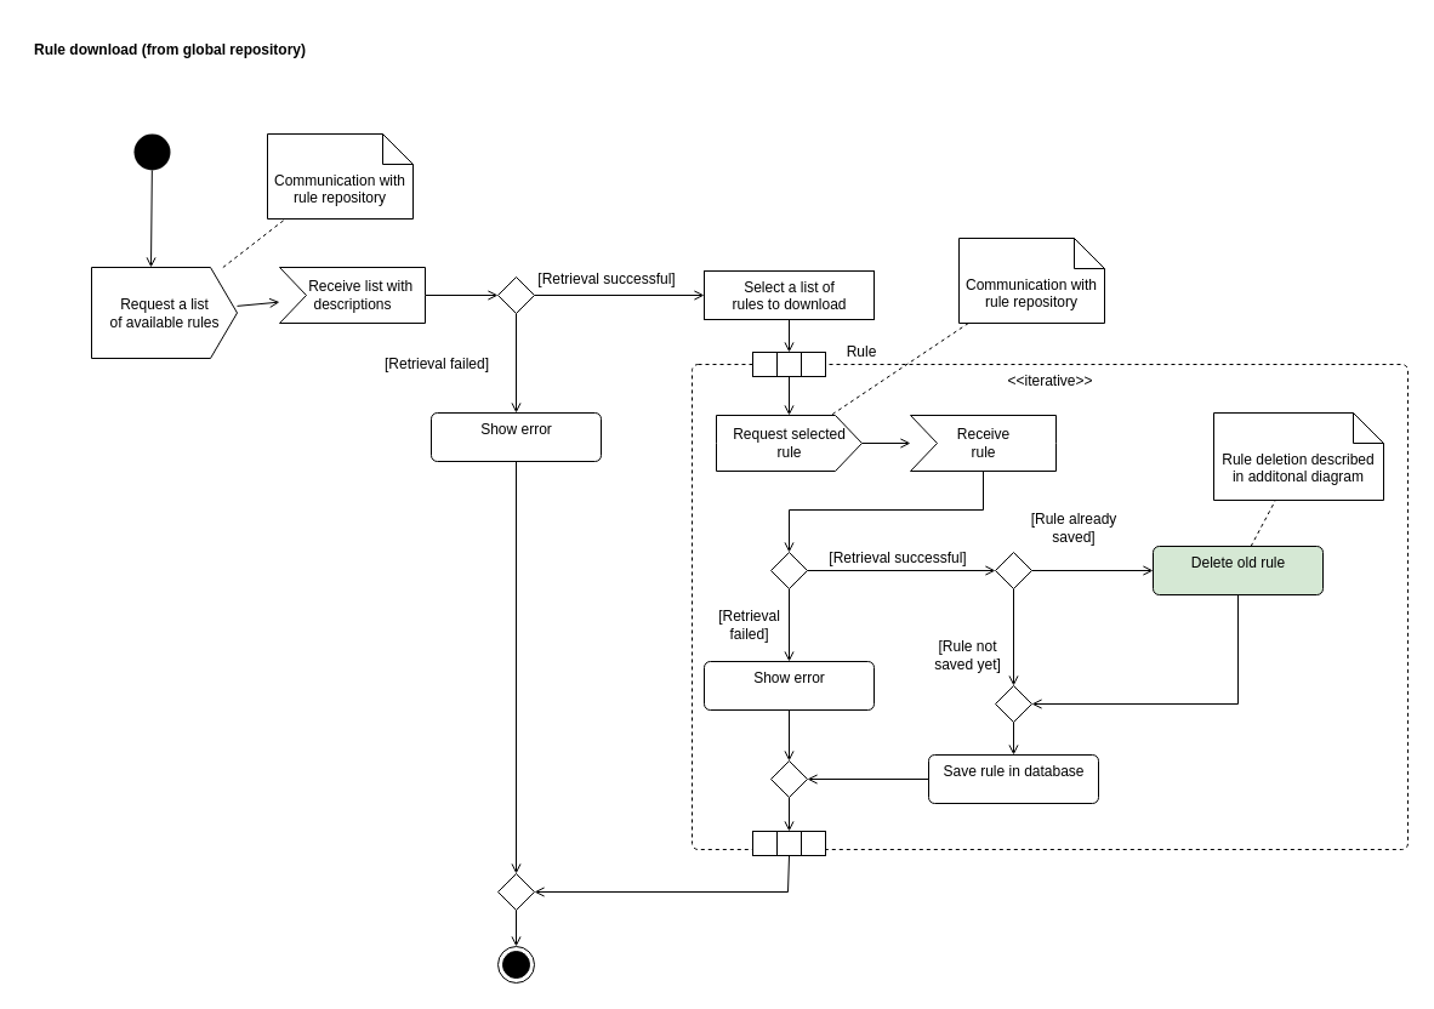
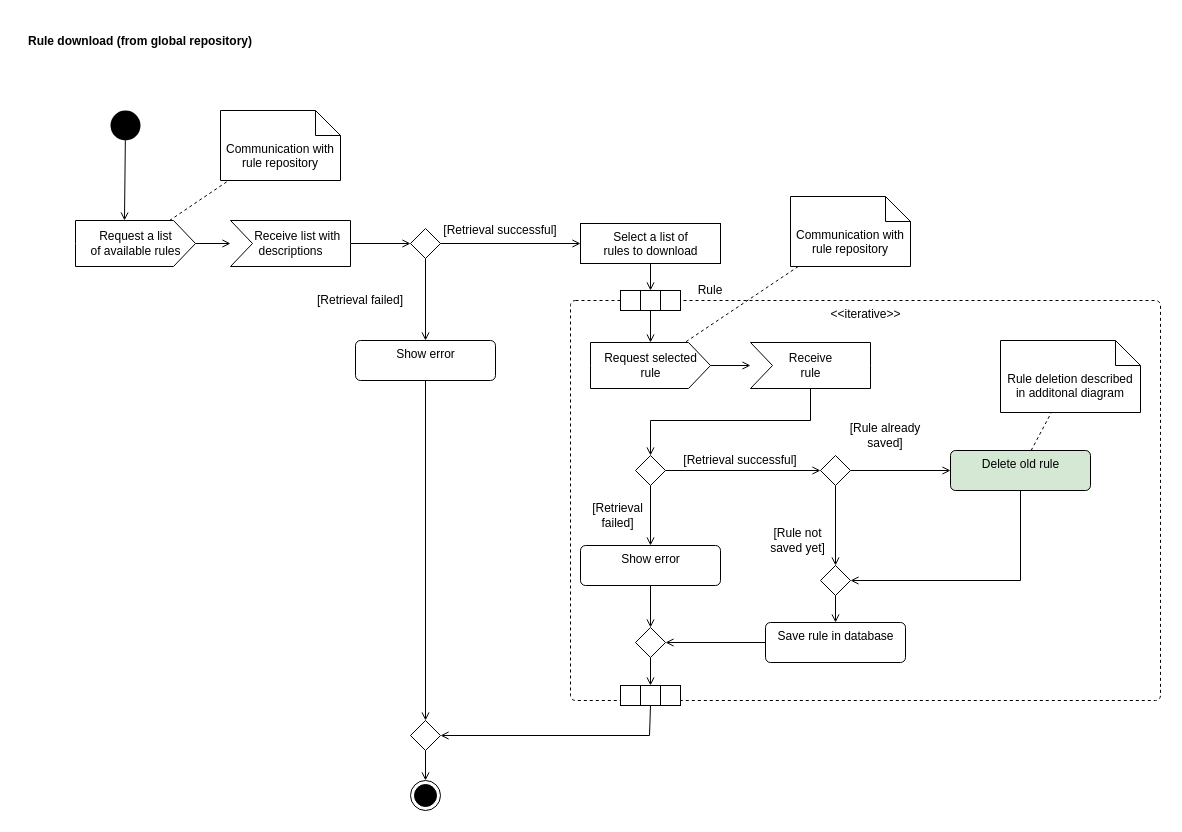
  <mxCell id="0" />
  <mxCell id="1" parent="0" />
  <mxCell id="2" value="&amp;lt;&amp;lt;iterative&amp;gt;&amp;gt;" style="html=1;align=center;verticalAlign=top;rounded=1;absoluteArcSize=1;arcSize=10;dashed=1;" parent="1" vertex="1"><mxGeometry x="570" y="300" width="590" height="400" as="geometry" /></mxCell>
  <mxCell id="3" style="rounded=0;orthogonalLoop=1;jettySize=auto;html=1;endArrow=open;endFill=0;entryX=0;entryY=0;entryDx=49;entryDy=0;entryPerimeter=0;" parent="1" source="4" target="16" edge="1"><mxGeometry relative="1" as="geometry" /></mxCell>
  <mxCell id="4" value="" style="ellipse;fillColor=#000000;strokeColor=none;" parent="1" vertex="1"><mxGeometry x="110" y="110" width="30" height="30" as="geometry" /></mxCell>
  <mxCell id="5" value="Rule download (from global repository)" style="text;align=center;fontStyle=1;verticalAlign=middle;spacingLeft=3;spacingRight=3;strokeColor=none;rotatable=0;points=[[0,0.5],[1,0.5]];portConstraint=eastwest;" parent="1" vertex="1"><mxGeometry width="240" height="40" as="geometry" x="20" y="20" /></mxCell>
  <mxCell id="6" style="edgeStyle=none;rounded=0;orthogonalLoop=1;jettySize=auto;html=1;endArrow=open;endFill=0;" parent="1" source="7" target="30" edge="1"><mxGeometry relative="1" as="geometry"><mxPoint x="720" y="320" as="targetPoint" /></mxGeometry></mxCell>
  <mxCell id="7" value="Select a list of&lt;br&gt;rules to download" style="html=1;align=center;verticalAlign=top;absoluteArcSize=1;arcSize=10;dashed=0;rounded=0;" parent="1" vertex="1"><mxGeometry x="580" y="223" width="140" height="40" as="geometry" /></mxCell>
  <mxCell id="8" style="edgeStyle=none;rounded=0;orthogonalLoop=1;jettySize=auto;html=1;endArrow=open;endFill=0;" parent="1" source="9" target="11" edge="1"><mxGeometry relative="1" as="geometry" /></mxCell>
  <mxCell id="9" value="Request selected&lt;br&gt;rule" style="html=1;shadow=0;dashed=0;align=center;verticalAlign=middle;shape=mxgraph.arrows2.arrow;dy=0;dx=22;notch=0;" parent="1" vertex="1"><mxGeometry x="590" y="342" width="120" height="46" as="geometry" /></mxCell>
  <mxCell id="10" style="edgeStyle=none;rounded=0;orthogonalLoop=1;jettySize=auto;html=1;entryX=0.5;entryY=0;entryDx=0;entryDy=0;endArrow=open;endFill=0;" parent="1" source="11" target="36" edge="1"><mxGeometry relative="1" as="geometry"><Array as="points"><mxPoint x="810" y="420" /><mxPoint x="650" y="420" /></Array></mxGeometry></mxCell>
  <mxCell id="11" value="Receive&lt;br&gt;rule" style="html=1;shadow=0;dashed=0;align=center;verticalAlign=middle;shape=mxgraph.arrows2.arrow;dy=0;dx=0;notch=22;" parent="1" vertex="1"><mxGeometry x="750" y="342" width="120" height="46" as="geometry" /></mxCell>
  <mxCell id="12" style="edgeStyle=none;rounded=0;orthogonalLoop=1;jettySize=auto;html=1;endArrow=none;endFill=0;dashed=1;" parent="1" source="13" target="9" edge="1"><mxGeometry relative="1" as="geometry" /></mxCell>
  <mxCell id="13" value="Communication with rule repository" style="shape=note2;boundedLbl=1;whiteSpace=wrap;html=1;size=25;verticalAlign=top;align=center;" parent="1" vertex="1"><mxGeometry x="790" y="196" width="120" height="70" as="geometry" /></mxCell>
  <mxCell id="14" style="edgeStyle=none;rounded=0;orthogonalLoop=1;jettySize=auto;html=1;endArrow=open;endFill=0;" parent="1" source="16" target="18" edge="1"><mxGeometry relative="1" as="geometry" /></mxCell>
  <mxCell id="15" style="edgeStyle=none;rounded=0;orthogonalLoop=1;jettySize=auto;html=1;dashed=1;endArrow=none;endFill=0;" parent="1" source="16" target="19" edge="1"><mxGeometry relative="1" as="geometry" /></mxCell>
- <mxCell id="16" value="Request a list &lt;br&gt;of available rules" style="html=1;shadow=0;dashed=0;align=center;verticalAlign=middle;shape=mxgraph.arrows2.arrow;dy=0;dx=22;notch=0;" parent="1" vertex="1"><mxGeometry x="75" y="220" width="120" height="75" as="geometry" /></mxCell>
+ <mxCell id="16" value="Request a list &lt;br&gt;of available rules" style="html=1;shadow=0;dashed=0;align=center;verticalAlign=middle;shape=mxgraph.arrows2.arrow;dy=0;dx=22;notch=0;" parent="1" vertex="1"><mxGeometry x="75" y="220" width="120" height="46" as="geometry" /></mxCell>
  <mxCell id="17" style="edgeStyle=none;rounded=0;orthogonalLoop=1;jettySize=auto;html=1;entryX=0;entryY=0.5;entryDx=0;entryDy=0;endArrow=open;endFill=0;" parent="1" source="18" target="22" edge="1"><mxGeometry relative="1" as="geometry" /></mxCell>
  <mxCell id="18" value="&amp;nbsp; &amp;nbsp; Receive list with &lt;br&gt;descriptions" style="html=1;shadow=0;dashed=0;align=center;verticalAlign=middle;shape=mxgraph.arrows2.arrow;dy=0;dx=0;notch=22;" parent="1" vertex="1"><mxGeometry x="230" y="220" width="120" height="46" as="geometry" /></mxCell>
  <mxCell id="19" value="Communication with rule repository" style="shape=note2;boundedLbl=1;whiteSpace=wrap;html=1;size=25;verticalAlign=top;align=center;" parent="1" vertex="1"><mxGeometry x="220" y="110" width="120" height="70" as="geometry" /></mxCell>
  <mxCell id="20" style="edgeStyle=none;rounded=0;orthogonalLoop=1;jettySize=auto;html=1;entryX=0;entryY=0.5;entryDx=0;entryDy=0;endArrow=open;endFill=0;" parent="1" source="22" target="7" edge="1"><mxGeometry relative="1" as="geometry" /></mxCell>
  <mxCell id="21" style="edgeStyle=none;rounded=0;orthogonalLoop=1;jettySize=auto;html=1;endArrow=open;endFill=0;entryX=0.5;entryY=0;entryDx=0;entryDy=0;" parent="1" source="22" target="27" edge="1"><mxGeometry relative="1" as="geometry"><mxPoint x="495" y="380" as="targetPoint" /></mxGeometry></mxCell>
  <mxCell id="22" value="" style="rhombus;" parent="1" vertex="1"><mxGeometry x="410" y="228" width="30" height="30" as="geometry" /></mxCell>
  <mxCell id="23" value="[Retrieval successful]" style="text;html=1;strokeColor=none;fillColor=none;align=center;verticalAlign=middle;whiteSpace=wrap;rounded=0;" parent="1" vertex="1"><mxGeometry x="430" y="220" width="140" height="20" as="geometry" /></mxCell>
  <mxCell id="24" value="" style="ellipse;html=1;shape=endState;fillColor=#000000;strokeColor=#000000;" parent="1" vertex="1"><mxGeometry x="410" y="780" width="30" height="30" as="geometry" /></mxCell>
  <mxCell id="25" value="[Retrieval failed]" style="text;html=1;strokeColor=none;fillColor=none;align=center;verticalAlign=middle;whiteSpace=wrap;rounded=0;" parent="1" vertex="1"><mxGeometry x="290" y="290" width="140" height="20" as="geometry" /></mxCell>
  <mxCell id="26" style="edgeStyle=none;rounded=0;orthogonalLoop=1;jettySize=auto;html=1;entryX=0.5;entryY=0;entryDx=0;entryDy=0;endArrow=open;endFill=0;" parent="1" source="27" target="42" edge="1"><mxGeometry relative="1" as="geometry" /></mxCell>
  <mxCell id="27" value="Show error" style="html=1;align=center;verticalAlign=top;rounded=1;absoluteArcSize=1;arcSize=10;dashed=0;" parent="1" vertex="1"><mxGeometry x="355" y="340" width="140" height="40" as="geometry" /></mxCell>
  <mxCell id="28" value="" style="group" parent="1" vertex="1" connectable="0"><mxGeometry x="620" y="290" width="60" height="20" as="geometry" /></mxCell>
  <mxCell id="29" value="" style="rounded=0;whiteSpace=wrap;html=1;" parent="28" vertex="1"><mxGeometry width="20" height="20" as="geometry" /></mxCell>
  <mxCell id="30" value="" style="rounded=0;whiteSpace=wrap;html=1;" parent="28" vertex="1"><mxGeometry x="20" width="20" height="20" as="geometry" /></mxCell>
  <mxCell id="31" value="" style="rounded=0;whiteSpace=wrap;html=1;" parent="28" vertex="1"><mxGeometry x="40" width="20" height="20" as="geometry" /></mxCell>
  <mxCell id="32" value="Rule" style="text;html=1;strokeColor=none;fillColor=none;align=center;verticalAlign=middle;whiteSpace=wrap;rounded=0;" parent="1" vertex="1"><mxGeometry x="685" y="280" width="50" height="20" as="geometry" /></mxCell>
  <mxCell id="33" style="edgeStyle=none;rounded=0;orthogonalLoop=1;jettySize=auto;html=1;endArrow=open;endFill=0;" parent="1" source="30" target="9" edge="1"><mxGeometry relative="1" as="geometry" /></mxCell>
  <mxCell id="34" style="edgeStyle=none;rounded=0;orthogonalLoop=1;jettySize=auto;html=1;endArrow=open;endFill=0;" parent="1" source="36" target="40" edge="1"><mxGeometry relative="1" as="geometry" /></mxCell>
  <mxCell id="35" style="edgeStyle=none;rounded=0;orthogonalLoop=1;jettySize=auto;html=1;entryX=0;entryY=0.5;entryDx=0;entryDy=0;endArrow=open;endFill=0;" parent="1" source="36" target="45" edge="1"><mxGeometry relative="1" as="geometry" /></mxCell>
  <mxCell id="36" value="" style="rhombus;" parent="1" vertex="1"><mxGeometry x="635" y="455" width="30" height="30" as="geometry" /></mxCell>
  <mxCell id="37" value="[Retrieval successful]" style="text;html=1;strokeColor=none;fillColor=none;align=center;verticalAlign=middle;whiteSpace=wrap;rounded=0;" parent="1" vertex="1"><mxGeometry x="670" y="450" width="140" height="20" as="geometry" /></mxCell>
  <mxCell id="38" value="[Retrieval&lt;br&gt;failed]" style="text;html=1;strokeColor=none;fillColor=none;align=center;verticalAlign=middle;whiteSpace=wrap;rounded=0;" parent="1" vertex="1"><mxGeometry x="590" y="500" width="55" height="30" as="geometry" /></mxCell>
  <mxCell id="39" style="edgeStyle=none;rounded=0;orthogonalLoop=1;jettySize=auto;html=1;entryX=0.5;entryY=0;entryDx=0;entryDy=0;endArrow=open;endFill=0;" parent="1" source="40" target="47" edge="1"><mxGeometry relative="1" as="geometry" /></mxCell>
  <mxCell id="40" value="Show error" style="html=1;align=center;verticalAlign=top;rounded=1;absoluteArcSize=1;arcSize=10;dashed=0;" parent="1" vertex="1"><mxGeometry x="580" y="545" width="140" height="40" as="geometry" /></mxCell>
  <mxCell id="41" style="edgeStyle=none;rounded=0;orthogonalLoop=1;jettySize=auto;html=1;entryX=0.5;entryY=0;entryDx=0;entryDy=0;endArrow=open;endFill=0;exitX=0.5;exitY=1;exitDx=0;exitDy=0;" parent="1" source="42" target="24" edge="1"><mxGeometry relative="1" as="geometry"><mxPoint x="421" y="823" as="sourcePoint" /></mxGeometry></mxCell>
  <mxCell id="42" value="" style="rhombus;" parent="1" vertex="1"><mxGeometry x="410" y="720" width="30" height="30" as="geometry" /></mxCell>
  <mxCell id="43" style="edgeStyle=none;rounded=0;orthogonalLoop=1;jettySize=auto;html=1;entryX=0.5;entryY=0;entryDx=0;entryDy=0;endArrow=open;endFill=0;" parent="1" source="45" target="60" edge="1"><mxGeometry relative="1" as="geometry" /></mxCell>
  <mxCell id="44" style="edgeStyle=none;rounded=0;orthogonalLoop=1;jettySize=auto;html=1;endArrow=open;endFill=0;" parent="1" source="45" target="57" edge="1"><mxGeometry relative="1" as="geometry" /></mxCell>
  <mxCell id="45" value="" style="rhombus;" parent="1" vertex="1"><mxGeometry x="820" y="455" width="30" height="30" as="geometry" /></mxCell>
  <mxCell id="46" style="edgeStyle=none;rounded=0;orthogonalLoop=1;jettySize=auto;html=1;entryX=0.5;entryY=0;entryDx=0;entryDy=0;endArrow=open;endFill=0;" parent="1" source="47" target="50" edge="1"><mxGeometry relative="1" as="geometry" /></mxCell>
  <mxCell id="47" value="" style="rhombus;" parent="1" vertex="1"><mxGeometry x="635" y="627" width="30" height="30" as="geometry" /></mxCell>
  <mxCell id="48" value="" style="group" parent="1" vertex="1" connectable="0"><mxGeometry x="620" y="685" width="60" height="20" as="geometry" /></mxCell>
  <mxCell id="49" value="" style="rounded=0;whiteSpace=wrap;html=1;" parent="48" vertex="1"><mxGeometry width="20" height="20" as="geometry" /></mxCell>
  <mxCell id="50" value="" style="rounded=0;whiteSpace=wrap;html=1;" parent="48" vertex="1"><mxGeometry x="20" width="20" height="20" as="geometry" /></mxCell>
  <mxCell id="51" value="" style="rounded=0;whiteSpace=wrap;html=1;" parent="48" vertex="1"><mxGeometry x="40" width="20" height="20" as="geometry" /></mxCell>
  <mxCell id="52" value="Save rule in database" style="html=1;align=center;verticalAlign=top;rounded=1;absoluteArcSize=1;arcSize=10;dashed=0;" parent="1" vertex="1"><mxGeometry x="765" y="622" width="140" height="40" as="geometry" /></mxCell>
  <mxCell id="53" style="edgeStyle=none;rounded=0;orthogonalLoop=1;jettySize=auto;html=1;entryX=1;entryY=0.5;entryDx=0;entryDy=0;endArrow=open;endFill=0;exitX=0;exitY=0.5;exitDx=0;exitDy=0;" parent="1" source="52" target="47" edge="1"><mxGeometry relative="1" as="geometry"><mxPoint x="820" y="677" as="sourcePoint" /></mxGeometry></mxCell>
  <mxCell id="54" value="[Rule not saved yet]" style="text;html=1;strokeColor=none;fillColor=none;align=center;verticalAlign=middle;whiteSpace=wrap;rounded=0;" parent="1" vertex="1"><mxGeometry x="765" y="525" width="65" height="30" as="geometry" /></mxCell>
  <mxCell id="55" style="edgeStyle=none;rounded=0;orthogonalLoop=1;jettySize=auto;html=1;entryX=1;entryY=0.5;entryDx=0;entryDy=0;endArrow=open;endFill=0;" parent="1" source="57" target="60" edge="1"><mxGeometry relative="1" as="geometry"><Array as="points"><mxPoint x="1020" y="580" /></Array></mxGeometry></mxCell>
  <mxCell id="56" style="edgeStyle=none;rounded=0;orthogonalLoop=1;jettySize=auto;html=1;endArrow=none;endFill=0;dashed=1;" parent="1" source="57" target="58" edge="1"><mxGeometry relative="1" as="geometry" /></mxCell>
  <mxCell id="57" value="Delete old rule" style="html=1;align=center;verticalAlign=top;rounded=1;absoluteArcSize=1;arcSize=10;dashed=0;fillColor=#d5e8d4;" parent="1" vertex="1"><mxGeometry x="950" y="450" width="140" height="40" as="geometry" /></mxCell>
  <mxCell id="58" value="Rule deletion described in additonal diagram" style="shape=note2;boundedLbl=1;whiteSpace=wrap;html=1;size=25;verticalAlign=top;align=center;" parent="1" vertex="1"><mxGeometry x="1000" y="340" width="140" height="72" as="geometry" /></mxCell>
  <mxCell id="59" style="edgeStyle=none;rounded=0;orthogonalLoop=1;jettySize=auto;html=1;entryX=0.5;entryY=0;entryDx=0;entryDy=0;endArrow=open;endFill=0;exitX=0.5;exitY=1;exitDx=0;exitDy=0;" parent="1" source="60" target="52" edge="1"><mxGeometry relative="1" as="geometry" /></mxCell>
  <mxCell id="60" value="" style="rhombus;" parent="1" vertex="1"><mxGeometry x="820" y="565" width="30" height="30" as="geometry" /></mxCell>
  <mxCell id="61" value="[Rule already saved]" style="text;html=1;strokeColor=none;fillColor=none;align=center;verticalAlign=middle;whiteSpace=wrap;rounded=0;" parent="1" vertex="1"><mxGeometry x="840" y="420" width="90" height="30" as="geometry" /></mxCell>
  <mxCell id="62" style="edgeStyle=none;rounded=0;orthogonalLoop=1;jettySize=auto;html=1;entryX=1;entryY=0.5;entryDx=0;entryDy=0;endArrow=open;endFill=0;exitX=0.5;exitY=1;exitDx=0;exitDy=0;" parent="1" source="50" target="42" edge="1"><mxGeometry relative="1" as="geometry"><mxPoint x="649" y="750" as="sourcePoint" /><Array as="points"><mxPoint x="649" y="735" /></Array></mxGeometry></mxCell>
